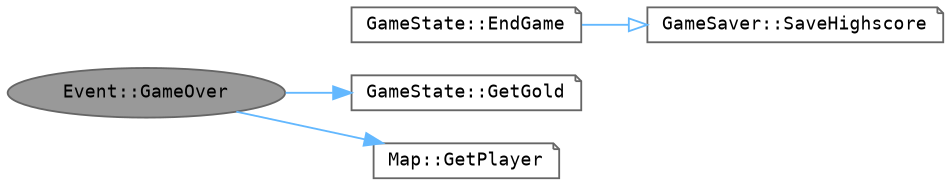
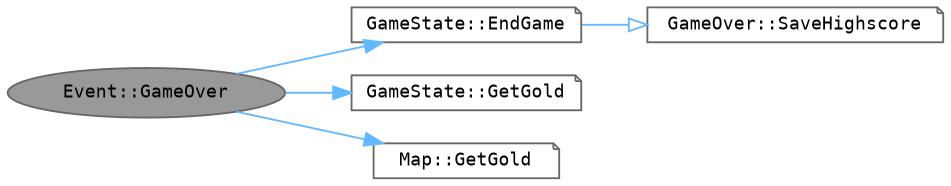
  digraph {
    fontname="DejaVu Sans Mono"
    rankdir=LR
    node [color=grey40 fillcolor=white fontname="DejaVu Sans Mono" fontsize=10 shape=note style=filled]
    edge [arrowhead=normal color=steelblue1 fontname="DejaVu Sans Mono" fontsize=10 labelfontname=Helvetica labelfontsize=10 style=solid]
    n1 [color=gray40 fillcolor=grey60 fontcolor=black height=0.2 label="Event::GameOver" shape=ellipse width=0.4]
    n2 [height=0.2 label="GameState::EndGame" width=0.4]
    n3 [height=0.2 label="GameState::GetGold" width=0.4]
-   n4 [height=0.2 label="Map::GetPlayer" width=0.4]
-   n5 [height=0.2 label="GameSaver::SaveHighscore" width=0.4]
+   n4 [height=0.2 label="Map::GetGold" width=0.4]
+   n5 [height=0.2 label="GameOver::SaveHighscore" width=0.4]
+   n1 -> n2
    n1 -> n3
    n1 -> n4
    n2 -> n5 [arrowhead=onormal]
  }
